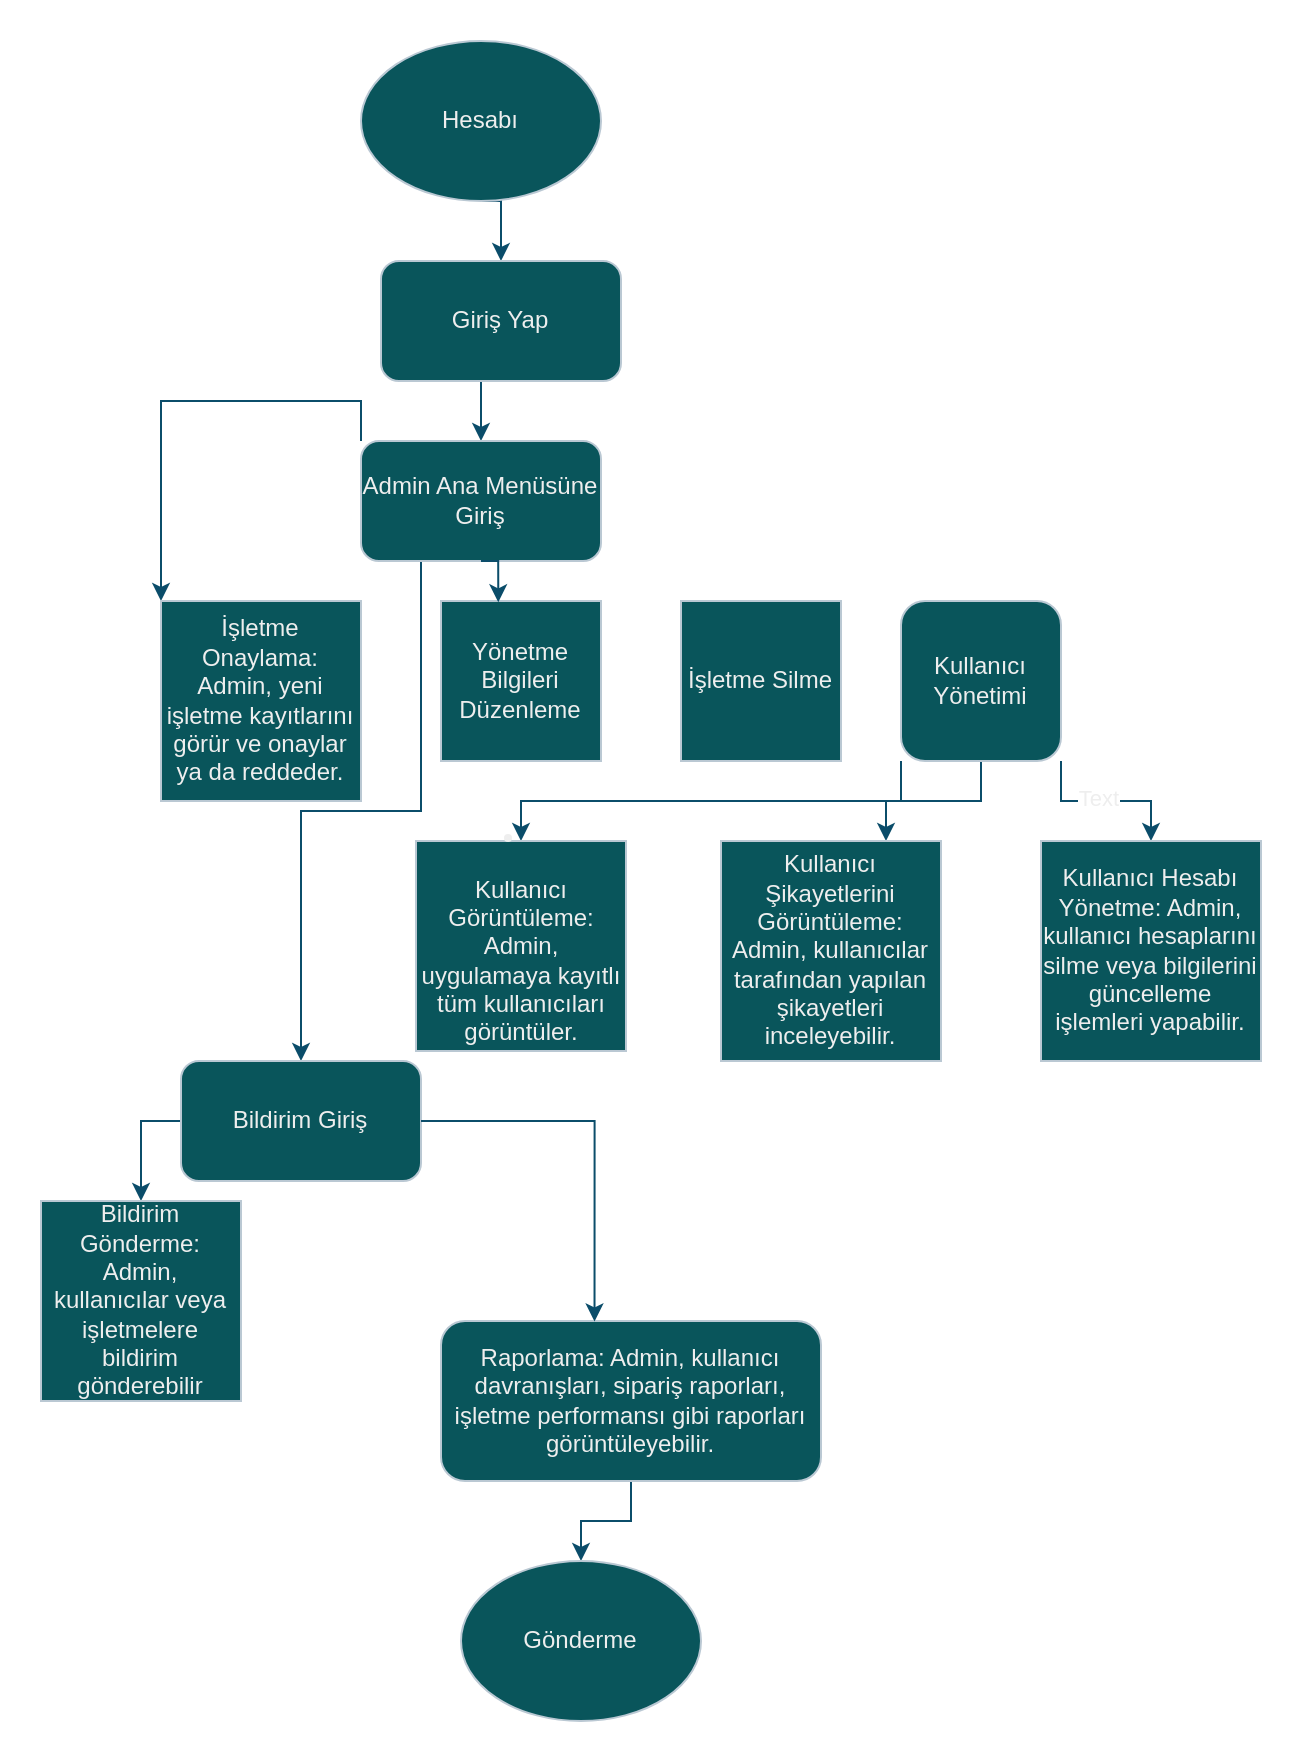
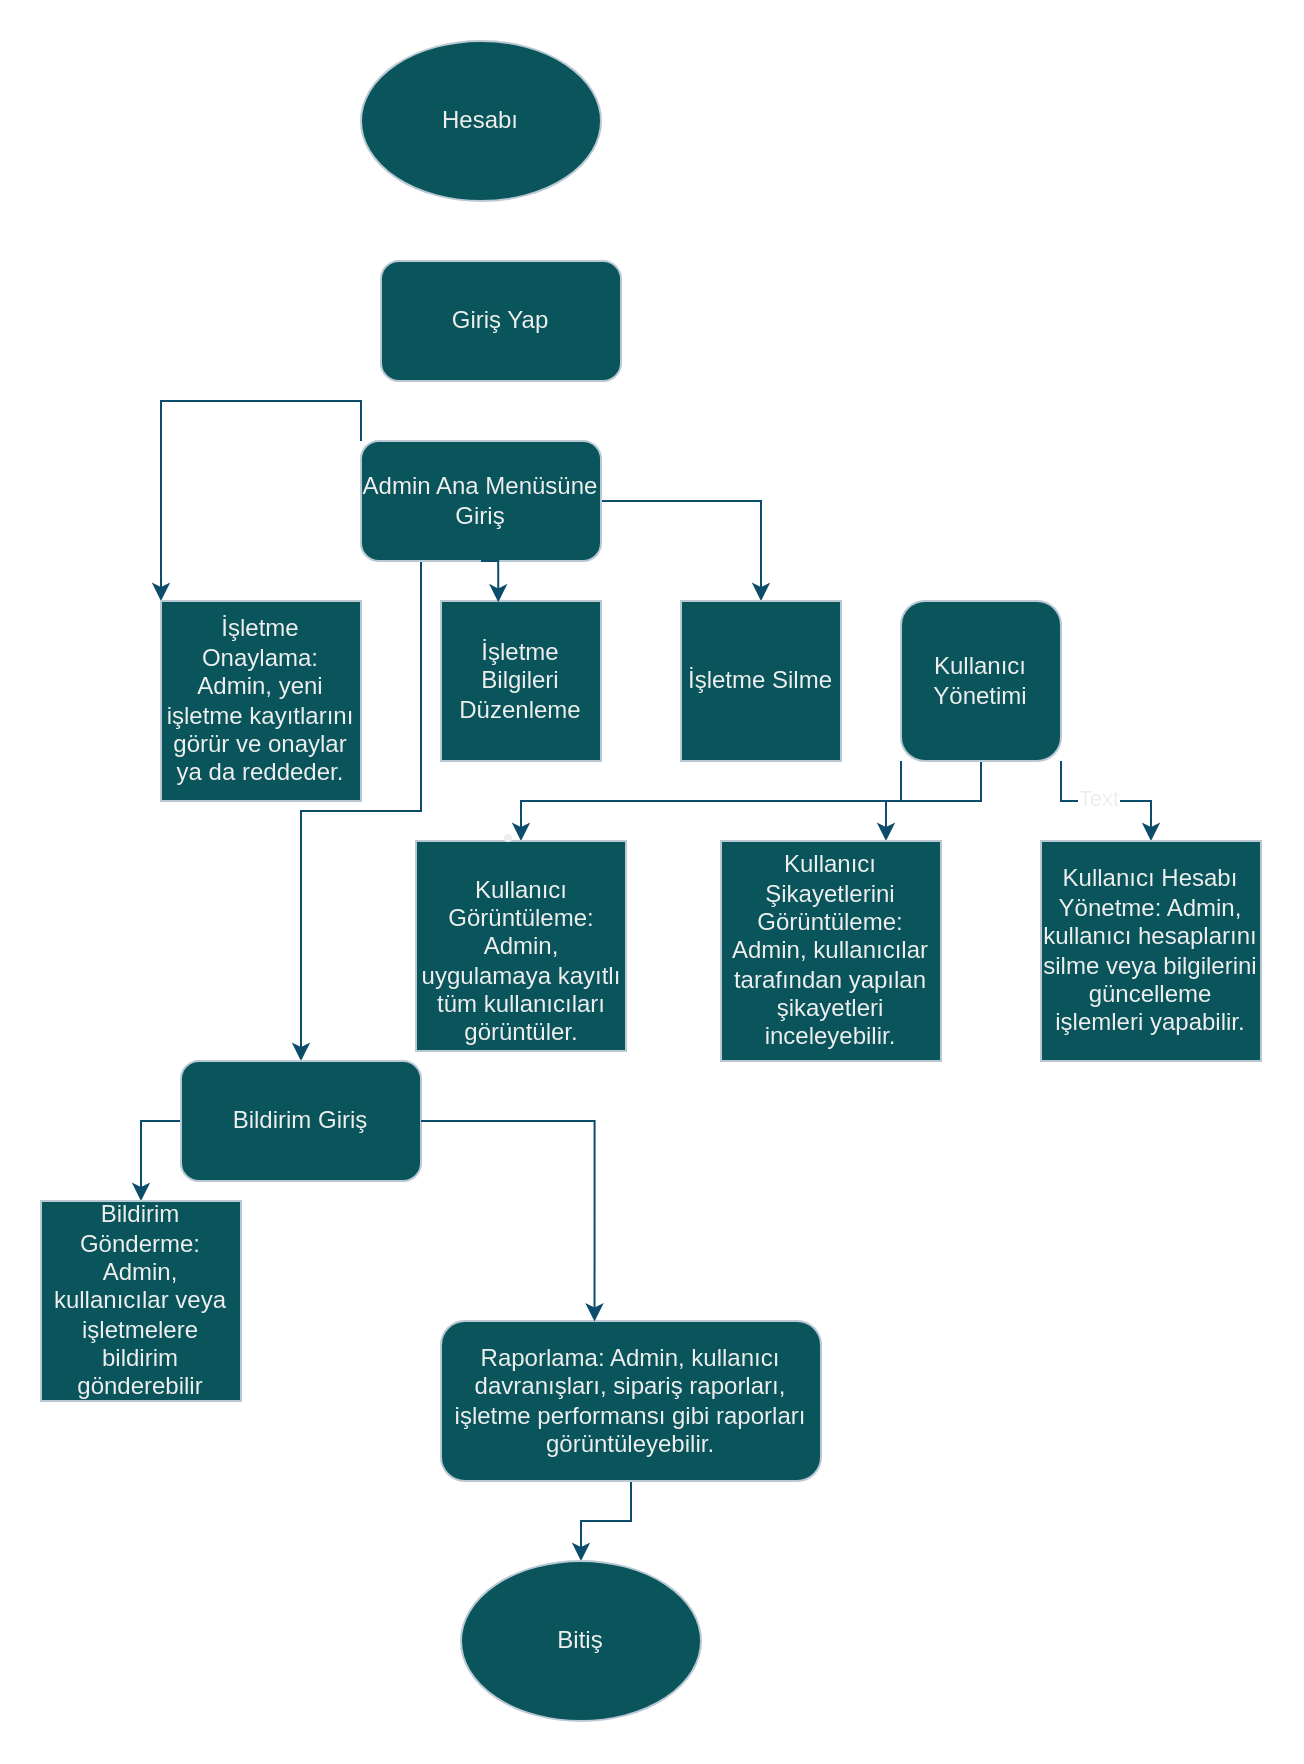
  <mxCell id="0" />
  <mxCell id="1" parent="0" />
- <mxCell id="2" style="edgeStyle=orthogonalEdgeStyle;rounded=0;orthogonalLoop=1;jettySize=auto;html=1;exitX=0.5;exitY=1;exitDx=0;exitDy=0;entryX=0.5;entryY=0;entryDx=0;entryDy=0;labelBackgroundColor=none;strokeColor=#0B4D6A;fontColor=default;" edge="1" parent="1" source="3" target="5"><mxGeometry relative="1" as="geometry" /></mxCell>
  <mxCell id="3" value="Hesabı" style="ellipse;whiteSpace=wrap;html=1;labelBackgroundColor=none;fillColor=#09555B;strokeColor=#BAC8D3;fontColor=#EEEEEE;" vertex="1" parent="1"><mxGeometry x="180" y="20" width="120" height="80" as="geometry" /></mxCell>
- <mxCell id="4" style="edgeStyle=orthogonalEdgeStyle;rounded=0;orthogonalLoop=1;jettySize=auto;html=1;exitX=0.5;exitY=1;exitDx=0;exitDy=0;entryX=0.5;entryY=0;entryDx=0;entryDy=0;labelBackgroundColor=none;strokeColor=#0B4D6A;fontColor=default;" edge="1" parent="1" source="5" target="9"><mxGeometry relative="1" as="geometry" /></mxCell>
  <mxCell id="5" value="Giriş Yap" style="rounded=1;whiteSpace=wrap;html=1;labelBackgroundColor=none;fillColor=#09555B;strokeColor=#BAC8D3;fontColor=#EEEEEE;" vertex="1" parent="1"><mxGeometry x="190" y="130" width="120" height="60" as="geometry" /></mxCell>
  <mxCell id="6" style="edgeStyle=orthogonalEdgeStyle;rounded=0;orthogonalLoop=1;jettySize=auto;html=1;exitX=0;exitY=0;exitDx=0;exitDy=0;entryX=0;entryY=0;entryDx=0;entryDy=0;labelBackgroundColor=none;strokeColor=#0B4D6A;fontColor=default;" edge="1" parent="1" source="9" target="11"><mxGeometry relative="1" as="geometry" /></mxCell>
+ <mxCell id="7" style="edgeStyle=orthogonalEdgeStyle;rounded=0;orthogonalLoop=1;jettySize=auto;html=1;exitX=1;exitY=0.5;exitDx=0;exitDy=0;entryX=0.5;entryY=0;entryDx=0;entryDy=0;labelBackgroundColor=none;strokeColor=#0B4D6A;fontColor=default;" edge="1" parent="1" source="9" target="12"><mxGeometry relative="1" as="geometry" /></mxCell>
  <mxCell id="8" style="edgeStyle=orthogonalEdgeStyle;rounded=0;orthogonalLoop=1;jettySize=auto;html=1;exitX=0.25;exitY=1;exitDx=0;exitDy=0;entryX=0.5;entryY=0;entryDx=0;entryDy=0;labelBackgroundColor=none;strokeColor=#0B4D6A;fontColor=default;" edge="1" parent="1" source="9" target="23"><mxGeometry relative="1" as="geometry" /></mxCell>
  <mxCell id="9" value="Admin Ana Menüsüne Giriş" style="rounded=1;whiteSpace=wrap;html=1;labelBackgroundColor=none;fillColor=#09555B;strokeColor=#BAC8D3;fontColor=#EEEEEE;" vertex="1" parent="1"><mxGeometry x="180" y="220" width="120" height="60" as="geometry" /></mxCell>
- <mxCell id="10" value="Yönetme Bilgileri Düzenleme" style="whiteSpace=wrap;html=1;aspect=fixed;labelBackgroundColor=none;fillColor=#09555B;strokeColor=#BAC8D3;fontColor=#EEEEEE;" vertex="1" parent="1"><mxGeometry x="220" y="300" width="80" height="80" as="geometry" /></mxCell>
+ <mxCell id="10" value="İşletme Bilgileri Düzenleme" style="whiteSpace=wrap;html=1;aspect=fixed;labelBackgroundColor=none;fillColor=#09555B;strokeColor=#BAC8D3;fontColor=#EEEEEE;" vertex="1" parent="1"><mxGeometry x="220" y="300" width="80" height="80" as="geometry" /></mxCell>
  <mxCell id="11" value="&lt;span style=&quot;&quot; data-end=&quot;985&quot; data-start=&quot;965&quot;&gt;İşletme Onaylama&lt;/span&gt;: Admin, yeni işletme kayıtlarını görür ve onaylar ya da reddeder." style="whiteSpace=wrap;html=1;aspect=fixed;labelBackgroundColor=none;fillColor=#09555B;strokeColor=#BAC8D3;fontColor=#EEEEEE;" vertex="1" parent="1"><mxGeometry x="80" y="300" width="100" height="100" as="geometry" /></mxCell>
  <mxCell id="12" value="İşletme Silme" style="whiteSpace=wrap;html=1;aspect=fixed;labelBackgroundColor=none;fillColor=#09555B;strokeColor=#BAC8D3;fontColor=#EEEEEE;" vertex="1" parent="1"><mxGeometry x="340" y="300" width="80" height="80" as="geometry" /></mxCell>
  <mxCell id="13" style="edgeStyle=orthogonalEdgeStyle;rounded=0;orthogonalLoop=1;jettySize=auto;html=1;exitX=0.5;exitY=1;exitDx=0;exitDy=0;entryX=0.358;entryY=0.008;entryDx=0;entryDy=0;entryPerimeter=0;labelBackgroundColor=none;strokeColor=#0B4D6A;fontColor=default;" edge="1" parent="1" source="9" target="10"><mxGeometry relative="1" as="geometry" /></mxCell>
  <mxCell id="14" style="edgeStyle=orthogonalEdgeStyle;rounded=0;orthogonalLoop=1;jettySize=auto;html=1;exitX=0;exitY=1;exitDx=0;exitDy=0;entryX=0.5;entryY=0;entryDx=0;entryDy=0;labelBackgroundColor=none;strokeColor=#0B4D6A;fontColor=default;" edge="1" parent="1" source="18" target="19"><mxGeometry relative="1" as="geometry" /></mxCell>
  <mxCell id="15" style="edgeStyle=orthogonalEdgeStyle;rounded=0;orthogonalLoop=1;jettySize=auto;html=1;exitX=1;exitY=1;exitDx=0;exitDy=0;entryX=0.5;entryY=0;entryDx=0;entryDy=0;labelBackgroundColor=none;strokeColor=#0B4D6A;fontColor=default;" edge="1" parent="1" source="18" target="20"><mxGeometry relative="1" as="geometry" /></mxCell>
  <mxCell id="16" value="Text" style="edgeLabel;html=1;align=center;verticalAlign=middle;resizable=0;points=[];strokeColor=#BAC8D3;fontColor=#EEEEEE;fillColor=#09555B;" vertex="1" connectable="0" parent="15"><mxGeometry x="-0.106" y="2" relative="1" as="geometry"><mxPoint as="offset" /></mxGeometry></mxCell>
  <mxCell id="17" style="edgeStyle=orthogonalEdgeStyle;rounded=0;orthogonalLoop=1;jettySize=auto;html=1;exitX=0.5;exitY=1;exitDx=0;exitDy=0;entryX=0.75;entryY=0;entryDx=0;entryDy=0;labelBackgroundColor=none;strokeColor=#0B4D6A;fontColor=default;" edge="1" parent="1" source="18" target="21"><mxGeometry relative="1" as="geometry" /></mxCell>
  <mxCell id="18" value="Kullanıcı Yönetimi" style="whiteSpace=wrap;html=1;aspect=fixed;labelBackgroundColor=none;fillColor=#09555B;strokeColor=#BAC8D3;fontColor=#EEEEEE;rounded=1;" vertex="1" parent="1"><mxGeometry x="450" y="300" width="80" height="80" as="geometry" /></mxCell>
  <mxCell id="19" value="&lt;li class=&quot;&quot; data-end=&quot;2155&quot; data-start=&quot;2071&quot;&gt;&lt;p class=&quot;&quot; data-end=&quot;2155&quot; data-start=&quot;2073&quot;&gt;&lt;span style=&quot;&quot; data-end=&quot;2098&quot; data-start=&quot;2073&quot;&gt;Kullanıcı Görüntüleme&lt;/span&gt;: Admin, uygulamaya kayıtlı tüm kullanıcıları görüntüler.&lt;/p&gt;&lt;/li&gt;" style="whiteSpace=wrap;html=1;aspect=fixed;labelBackgroundColor=none;fillColor=#09555B;strokeColor=#BAC8D3;fontColor=#EEEEEE;" vertex="1" parent="1"><mxGeometry x="207.5" y="420" width="105" height="105" as="geometry" /></mxCell>
  <mxCell id="20" value="&lt;span style=&quot;&quot; data-end=&quot;2189&quot; data-start=&quot;2161&quot;&gt;Kullanıcı Hesabı Yönetme&lt;/span&gt;: Admin, kullanıcı hesaplarını silme veya bilgilerini güncelleme işlemleri yapabilir." style="whiteSpace=wrap;html=1;aspect=fixed;labelBackgroundColor=none;fillColor=#09555B;strokeColor=#BAC8D3;fontColor=#EEEEEE;" vertex="1" parent="1"><mxGeometry x="520" y="420" width="110" height="110" as="geometry" /></mxCell>
  <mxCell id="21" value="&lt;span style=&quot;&quot; data-end=&quot;2319&quot; data-start=&quot;2280&quot;&gt;Kullanıcı Şikayetlerini Görüntüleme&lt;/span&gt;: Admin, kullanıcılar tarafından yapılan şikayetleri inceleyebilir." style="whiteSpace=wrap;html=1;aspect=fixed;labelBackgroundColor=none;fillColor=#09555B;strokeColor=#BAC8D3;fontColor=#EEEEEE;" vertex="1" parent="1"><mxGeometry x="360" y="420" width="110" height="110" as="geometry" /></mxCell>
  <mxCell id="22" style="edgeStyle=orthogonalEdgeStyle;rounded=0;orthogonalLoop=1;jettySize=auto;html=1;exitX=0;exitY=0.5;exitDx=0;exitDy=0;entryX=0.5;entryY=0;entryDx=0;entryDy=0;labelBackgroundColor=none;strokeColor=#0B4D6A;fontColor=default;" edge="1" parent="1" source="23" target="24"><mxGeometry relative="1" as="geometry" /></mxCell>
  <mxCell id="23" value="Bildirim Giriş" style="rounded=1;whiteSpace=wrap;html=1;labelBackgroundColor=none;fillColor=#09555B;strokeColor=#BAC8D3;fontColor=#EEEEEE;" vertex="1" parent="1"><mxGeometry x="90" y="530" width="120" height="60" as="geometry" /></mxCell>
  <mxCell id="24" value="&lt;span style=&quot;&quot; data-end=&quot;2439&quot; data-start=&quot;2418&quot;&gt;Bildirim Gönderme&lt;/span&gt;: Admin, kullanıcılar veya işletmelere bildirim gönderebilir" style="whiteSpace=wrap;html=1;aspect=fixed;labelBackgroundColor=none;fillColor=#09555B;strokeColor=#BAC8D3;fontColor=#EEEEEE;" vertex="1" parent="1"><mxGeometry x="20" y="600" width="100" height="100" as="geometry" /></mxCell>
  <mxCell id="25" style="edgeStyle=orthogonalEdgeStyle;rounded=0;orthogonalLoop=1;jettySize=auto;html=1;entryX=0.5;entryY=0;entryDx=0;entryDy=0;labelBackgroundColor=none;strokeColor=#0B4D6A;fontColor=default;" edge="1" parent="1" source="26" target="28"><mxGeometry relative="1" as="geometry" /></mxCell>
  <mxCell id="26" value="&lt;span style=&quot;&quot; data-end=&quot;2858&quot; data-start=&quot;2845&quot;&gt;Raporlama&lt;/span&gt;: Admin, kullanıcı davranışları, sipariş raporları, işletme performansı gibi raporları görüntüleyebilir." style="rounded=1;whiteSpace=wrap;html=1;labelBackgroundColor=none;fillColor=#09555B;strokeColor=#BAC8D3;fontColor=#EEEEEE;" vertex="1" parent="1"><mxGeometry x="220" y="660" width="190" height="80" as="geometry" /></mxCell>
  <mxCell id="27" style="edgeStyle=orthogonalEdgeStyle;rounded=0;orthogonalLoop=1;jettySize=auto;html=1;exitX=1;exitY=0.5;exitDx=0;exitDy=0;entryX=0.404;entryY=0.003;entryDx=0;entryDy=0;entryPerimeter=0;labelBackgroundColor=none;strokeColor=#0B4D6A;fontColor=default;" edge="1" parent="1" source="23" target="26"><mxGeometry relative="1" as="geometry" /></mxCell>
- <mxCell id="28" value="Gönderme" style="ellipse;whiteSpace=wrap;html=1;labelBackgroundColor=none;fillColor=#09555B;strokeColor=#BAC8D3;fontColor=#EEEEEE;" vertex="1" parent="1"><mxGeometry x="230" y="780" width="120" height="80" as="geometry" /></mxCell>
+ <mxCell id="28" value="Bitiş" style="ellipse;whiteSpace=wrap;html=1;labelBackgroundColor=none;fillColor=#09555B;strokeColor=#BAC8D3;fontColor=#EEEEEE;" vertex="1" parent="1"><mxGeometry x="230" y="780" width="120" height="80" as="geometry" /></mxCell>
